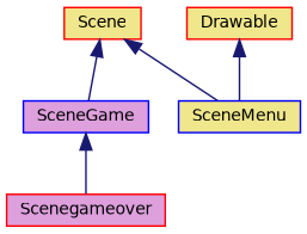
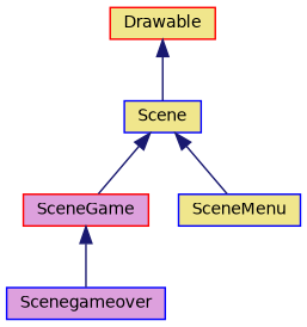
  digraph {
    node [color=blue fillcolor=khaki fontname=Helvetica fontsize=10 shape=record style=filled]
    edge [color=midnightblue dir=back fontname=Helvetica fontsize=10 labelfontname=Helvetica labelfontsize=10 style=solid]
-   n1 [color=red fontcolor=black height=0.2 label=Scene width=0.4]
-   n2 [fillcolor=plum height=0.2 label=SceneGame width=0.4]
+   n1 [fontcolor=black height=0.2 label=Scene width=0.4]
+   n2 [color=red fillcolor=plum height=0.2 label=SceneGame width=0.4]
    n3 [height=0.2 label=SceneMenu width=0.4]
-   n4 [color=red fillcolor=plum height=0.2 label=Scenegameover width=0.4]
+   n4 [fillcolor=plum height=0.2 label=Scenegameover width=0.4]
    n5 [color=red height=0.2 label=Drawable width=0.4]
    n1 -> n2
    n1 -> n3
    n2 -> n4
-   n5 -> n3
+   n5 -> n1
  }
